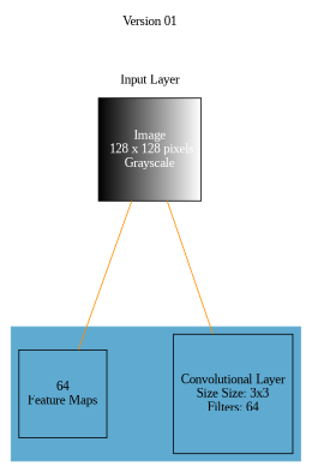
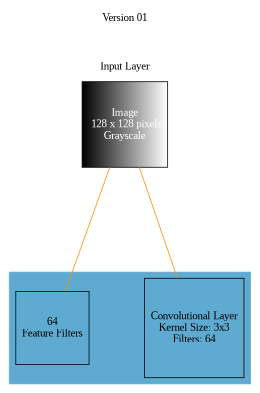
  digraph {
    arrowShape=none
    fontname="Liberation Serif"
    nodesep=1
    ranksep=2
    splines=false
    node [fontname="Liberation Serif" shape=square]
    edge [arrowhead=none color=darkorange fontname="Liberation Serif" style=solid]
    n1 [fillcolor="black:white" fontcolor=white label="Image\n 128 x 128 pixels\nGrayscale" style=filled]
-   n2 [label="Convolutional Layer\nSize Size: 3x3\nFilters: 64"]
-   n3 [label="64\nFeature Maps"]
+   n2 [label="Convolutional Layer\nKernel Size: 3x3\nFilters: 64"]
+   n3 [label="64\nFeature Filters"]
    subgraph cluster_1 {
      color=white
      label="Version 01\n\n\n\nInput Layer"
      n1
    }
    subgraph cluster_2 {
      color="#5faad0"
      style=filled
      n2
      n3
    }
    subgraph cluster_3 {
    }
    n1 -> n2
    n1 -> n3
  }
